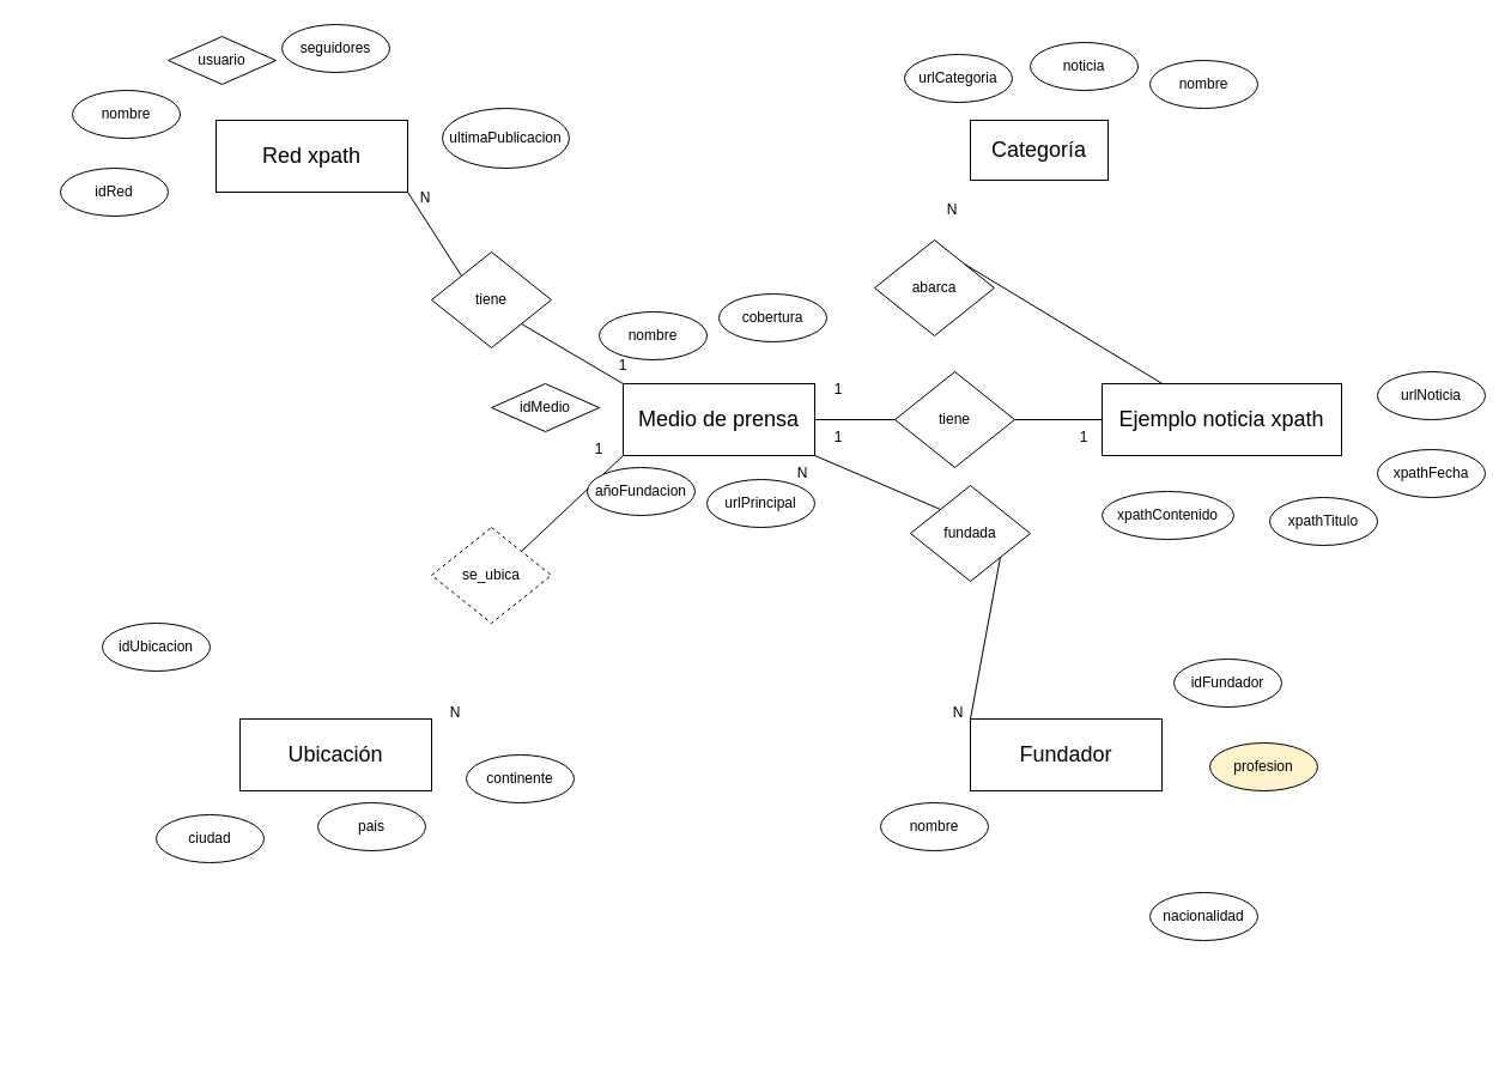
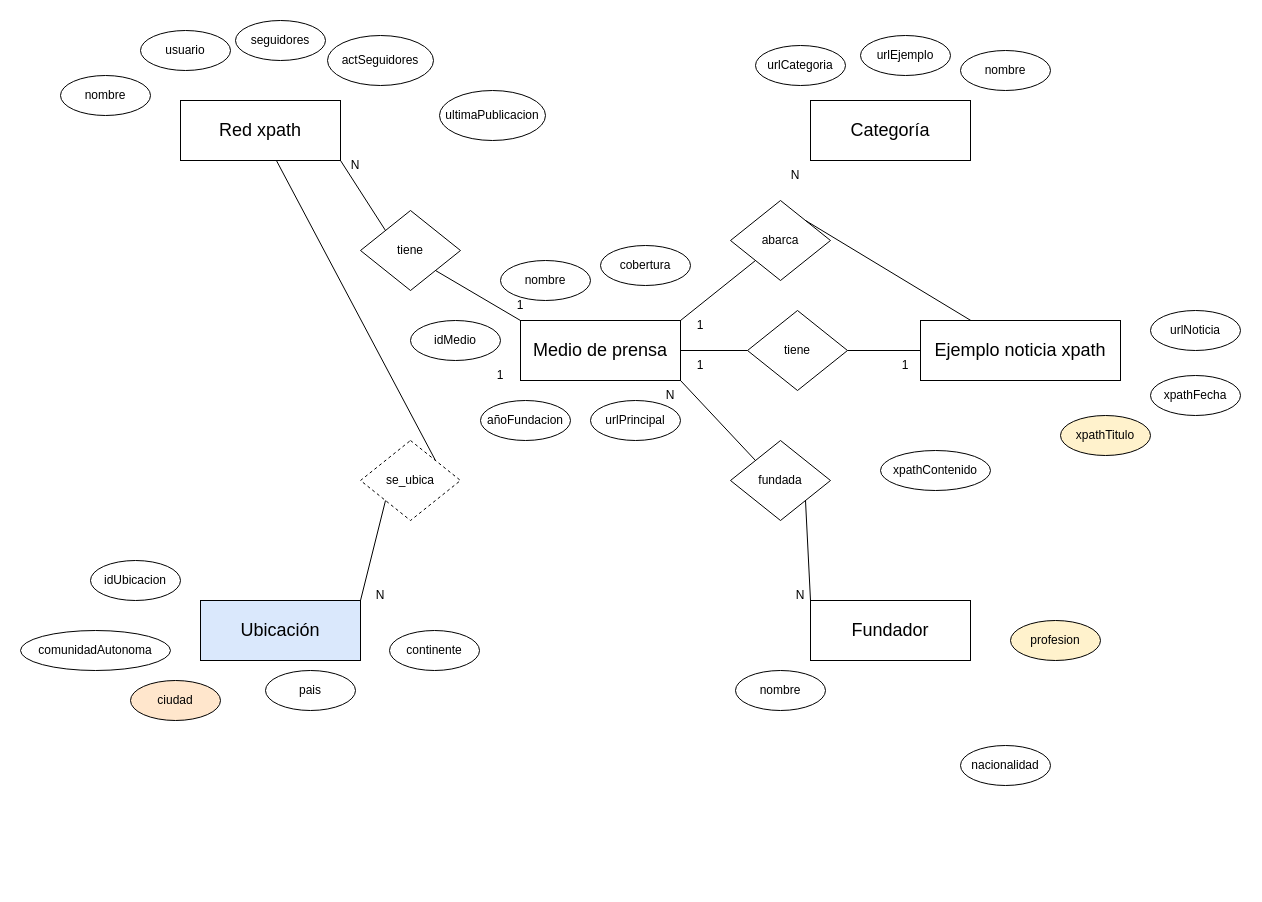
  <mxCell id="0" />
  <mxCell id="1" parent="0" />
  <mxCell id="2" value="&lt;font style=&quot;font-size: 18px;&quot;&gt;Medio de prensa&lt;/font&gt;" style="rounded=0;whiteSpace=wrap;html=1;" parent="1" vertex="1"><mxGeometry x="520" y="320" width="160" height="60" as="geometry" /></mxCell>
- <mxCell id="3" value="&lt;span style=&quot;font-size: 18px;&quot;&gt;Ubicación&lt;/span&gt;" style="rounded=0;whiteSpace=wrap;html=1;" parent="1" vertex="1"><mxGeometry x="200" y="600" width="160" height="60" as="geometry" /></mxCell>
+ <mxCell id="3" value="&lt;span style=&quot;font-size: 18px;&quot;&gt;Ubicación&lt;/span&gt;" style="rounded=0;whiteSpace=wrap;html=1;fillColor=#dae8fc;" parent="1" vertex="1"><mxGeometry x="200" y="600" width="160" height="60" as="geometry" /></mxCell>
  <mxCell id="4" value="&lt;span style=&quot;font-size: 18px;&quot;&gt;Fundador&lt;/span&gt;" style="rounded=0;whiteSpace=wrap;html=1;" parent="1" vertex="1"><mxGeometry x="810" y="600" width="160" height="60" as="geometry" /></mxCell>
  <mxCell id="5" value="&lt;span style=&quot;font-size: 18px;&quot;&gt;Red xpath&lt;/span&gt;" style="rounded=0;whiteSpace=wrap;html=1;" parent="1" vertex="1"><mxGeometry x="180" y="100" width="160" height="60" as="geometry" /></mxCell>
- <mxCell id="6" value="&lt;span style=&quot;font-size: 18px;&quot;&gt;Categoría&lt;/span&gt;" style="rounded=0;whiteSpace=wrap;html=1;" parent="1" vertex="1"><mxGeometry x="810" y="100" width="115" height="50" as="geometry" /></mxCell>
+ <mxCell id="6" value="&lt;span style=&quot;font-size: 18px;&quot;&gt;Categoría&lt;/span&gt;" style="rounded=0;whiteSpace=wrap;html=1;" parent="1" vertex="1"><mxGeometry x="810" y="100" width="160" height="60" as="geometry" /></mxCell>
  <mxCell id="7" value="tiene" style="rhombus;whiteSpace=wrap;html=1;" parent="1" vertex="1"><mxGeometry x="360" y="210" width="100" height="80" as="geometry" /></mxCell>
  <mxCell id="8" value="abarca" style="rhombus;whiteSpace=wrap;html=1;" parent="1" vertex="1"><mxGeometry x="730" width="100" height="80" as="geometry" y="200" /></mxCell>
  <mxCell id="9" value="se_ubica" style="rhombus;whiteSpace=wrap;html=1;dashed=1;" parent="1" vertex="1"><mxGeometry x="360" y="440" width="100" height="80" as="geometry" /></mxCell>
- <mxCell id="10" value="fundada" style="rhombus;whiteSpace=wrap;html=1;" parent="1" vertex="1"><mxGeometry x="760" y="405" width="100" height="80" as="geometry" /></mxCell>
+ <mxCell id="10" value="fundada" style="rhombus;whiteSpace=wrap;html=1;" parent="1" vertex="1"><mxGeometry x="730" y="440" width="100" height="80" as="geometry" /></mxCell>
  <mxCell id="11" value="" style="endArrow=none;html=1;rounded=0;entryX=1;entryY=1;entryDx=0;entryDy=0;exitX=0;exitY=0;exitDx=0;exitDy=0;" parent="1" source="2" target="7" edge="1"><mxGeometry width="50" height="50" relative="1" as="geometry"><mxPoint x="540" y="330" as="sourcePoint" /><mxPoint x="590" y="280" as="targetPoint" /></mxGeometry></mxCell>
  <mxCell id="12" value="" style="endArrow=none;html=1;rounded=0;entryX=1;entryY=1;entryDx=0;entryDy=0;exitX=0;exitY=0;exitDx=0;exitDy=0;" parent="1" source="7" target="5" edge="1"><mxGeometry width="50" height="50" relative="1" as="geometry"><mxPoint x="540" y="330" as="sourcePoint" /><mxPoint x="590" y="280" as="targetPoint" /></mxGeometry></mxCell>
  <mxCell id="13" value="" style="endArrow=none;html=1;rounded=0;exitX=1;exitY=0;exitDx=0;exitDy=0;" parent="1" source="8" target="27" edge="1"><mxGeometry width="50" height="50" relative="1" as="geometry"><mxPoint x="540" y="330" as="sourcePoint" /><mxPoint x="590" y="280" as="targetPoint" /></mxGeometry></mxCell>
- <mxCell id="15" value="" style="endArrow=none;html=1;rounded=0;exitX=1;exitY=0;exitDx=0;exitDy=0;entryX=0;entryY=1;entryDx=0;entryDy=0;" parent="1" source="9" target="2" edge="1"><mxGeometry width="50" height="50" relative="1" as="geometry"><mxPoint x="540" y="330" as="sourcePoint" /><mxPoint x="590" y="280" as="targetPoint" /></mxGeometry></mxCell>
+ <mxCell id="14" value="" style="endArrow=none;html=1;rounded=0;entryX=0;entryY=1;entryDx=0;entryDy=0;exitX=1;exitY=0;exitDx=0;exitDy=0;" parent="1" source="2" target="8" edge="1"><mxGeometry width="50" height="50" relative="1" as="geometry"><mxPoint x="540" y="330" as="sourcePoint" /><mxPoint x="590" y="280" as="targetPoint" /></mxGeometry></mxCell>
+ <mxCell id="15" value="" style="endArrow=none;html=1;rounded=0;exitX=1;exitY=0;exitDx=0;exitDy=0;" parent="1" source="9" target="5" edge="1"><mxGeometry width="50" height="50" relative="1" as="geometry"><mxPoint x="540" y="330" as="sourcePoint" /><mxPoint x="590" y="280" as="targetPoint" /></mxGeometry></mxCell>
+ <mxCell id="16" value="" style="endArrow=none;html=1;rounded=0;exitX=1;exitY=0;exitDx=0;exitDy=0;entryX=0;entryY=1;entryDx=0;entryDy=0;" parent="1" source="3" target="9" edge="1"><mxGeometry width="50" height="50" relative="1" as="geometry"><mxPoint x="540" y="390" as="sourcePoint" /><mxPoint x="590" y="340" as="targetPoint" /></mxGeometry></mxCell>
  <mxCell id="17" value="" style="endArrow=none;html=1;rounded=0;entryX=1;entryY=1;entryDx=0;entryDy=0;exitX=0;exitY=0;exitDx=0;exitDy=0;" parent="1" source="10" target="2" edge="1"><mxGeometry width="50" height="50" relative="1" as="geometry"><mxPoint x="540" y="430" as="sourcePoint" /><mxPoint x="590" y="380" as="targetPoint" /></mxGeometry></mxCell>
  <mxCell id="18" value="" style="endArrow=none;html=1;rounded=0;exitX=0;exitY=0;exitDx=0;exitDy=0;entryX=1;entryY=1;entryDx=0;entryDy=0;" parent="1" source="4" target="10" edge="1"><mxGeometry width="50" height="50" relative="1" as="geometry"><mxPoint x="540" y="430" as="sourcePoint" /><mxPoint x="590" y="380" as="targetPoint" /></mxGeometry></mxCell>
  <mxCell id="19" value="nombre" style="ellipse;whiteSpace=wrap;html=1;" parent="1" vertex="1"><mxGeometry x="735" y="670" width="90" height="40" as="geometry" /></mxCell>
  <mxCell id="20" value="nombre" style="ellipse;whiteSpace=wrap;html=1;" parent="1" vertex="1"><mxGeometry x="60" y="75" width="90" height="40" as="geometry" /></mxCell>
- <mxCell id="21" value="usuario" style="rhombus;whiteSpace=wrap;html=1;" parent="1" vertex="1"><mxGeometry x="140" y="30" width="90" height="40" as="geometry" /></mxCell>
+ <mxCell id="21" value="usuario" style="ellipse;whiteSpace=wrap;html=1;" parent="1" vertex="1"><mxGeometry x="140" y="30" width="90" height="40" as="geometry" /></mxCell>
  <mxCell id="22" value="seguidores" style="ellipse;whiteSpace=wrap;html=1;" parent="1" vertex="1"><mxGeometry x="235" y="20" width="90" height="40" as="geometry" /></mxCell>
+ <mxCell id="23" value="actSeguidores" style="ellipse;whiteSpace=wrap;html=1;" parent="1" vertex="1"><mxGeometry x="327" y="35" width="106" height="50" as="geometry" /></mxCell>
  <mxCell id="24" value="nombre" style="ellipse;whiteSpace=wrap;html=1;" parent="1" vertex="1"><mxGeometry x="960" y="50" width="90" height="40" as="geometry" /></mxCell>
  <mxCell id="25" value="urlPrincipal" style="ellipse;whiteSpace=wrap;html=1;" parent="1" vertex="1"><mxGeometry x="590" y="400" width="90" height="40" as="geometry" /></mxCell>
- <mxCell id="26" value="noticia" style="ellipse;whiteSpace=wrap;html=1;" parent="1" vertex="1"><mxGeometry x="860" y="35" width="90" height="40" as="geometry" /></mxCell>
+ <mxCell id="26" value="urlEjemplo" style="ellipse;whiteSpace=wrap;html=1;" parent="1" vertex="1"><mxGeometry x="860" y="35" width="90" height="40" as="geometry" /></mxCell>
  <mxCell id="27" value="&lt;span style=&quot;font-size: 18px;&quot;&gt;Ejemplo noticia xpath&lt;/span&gt;" style="rounded=0;whiteSpace=wrap;html=1;" parent="1" vertex="1"><mxGeometry x="920" y="320" width="200" height="60" as="geometry" /></mxCell>
+ <mxCell id="28" value="comunidadAutonoma" style="ellipse;whiteSpace=wrap;html=1;" parent="1" vertex="1"><mxGeometry x="20" y="630" width="150" height="40" as="geometry" /></mxCell>
  <mxCell id="29" value="nacionalidad" style="ellipse;whiteSpace=wrap;html=1;" parent="1" vertex="1"><mxGeometry x="960" y="745" width="90" height="40" as="geometry" /></mxCell>
  <mxCell id="30" value="profesion" style="ellipse;whiteSpace=wrap;html=1;fillColor=#fff2cc;" parent="1" vertex="1"><mxGeometry x="1010" y="620" width="90" height="40" as="geometry" /></mxCell>
- <mxCell id="31" value="ciudad" style="ellipse;whiteSpace=wrap;html=1;" parent="1" vertex="1"><mxGeometry x="130" y="680" width="90" height="40" as="geometry" /></mxCell>
+ <mxCell id="31" value="ciudad" style="ellipse;whiteSpace=wrap;html=1;fillColor=#ffe6cc;" parent="1" vertex="1"><mxGeometry x="130" y="680" width="90" height="40" as="geometry" /></mxCell>
  <mxCell id="32" value="tiene" style="rhombus;whiteSpace=wrap;html=1;" parent="1" vertex="1"><mxGeometry x="747" y="310" width="100" height="80" as="geometry" /></mxCell>
  <mxCell id="33" value="" style="endArrow=none;html=1;rounded=0;exitX=1;exitY=0.5;exitDx=0;exitDy=0;entryX=0;entryY=0.5;entryDx=0;entryDy=0;" parent="1" source="2" target="32" edge="1"><mxGeometry width="50" height="50" relative="1" as="geometry"><mxPoint x="730" y="310" as="sourcePoint" /><mxPoint x="780" y="260" as="targetPoint" /></mxGeometry></mxCell>
  <mxCell id="34" value="" style="endArrow=none;html=1;rounded=0;entryX=0;entryY=0.5;entryDx=0;entryDy=0;exitX=1;exitY=0.5;exitDx=0;exitDy=0;" parent="1" source="32" target="27" edge="1"><mxGeometry width="50" height="50" relative="1" as="geometry"><mxPoint x="730" y="310" as="sourcePoint" /><mxPoint x="780" y="260" as="targetPoint" /></mxGeometry></mxCell>
  <mxCell id="35" value="N" style="text;html=1;strokeColor=none;fillColor=none;align=center;verticalAlign=middle;whiteSpace=wrap;rounded=0;" parent="1" vertex="1"><mxGeometry x="325" y="150" width="60" height="30" as="geometry" /></mxCell>
  <mxCell id="36" value="1" style="text;html=1;strokeColor=none;fillColor=none;align=center;verticalAlign=middle;whiteSpace=wrap;rounded=0;" parent="1" vertex="1"><mxGeometry x="490" y="290" width="60" height="30" as="geometry" /></mxCell>
  <mxCell id="37" value="1" style="text;html=1;strokeColor=none;fillColor=none;align=center;verticalAlign=middle;whiteSpace=wrap;rounded=0;" parent="1" vertex="1"><mxGeometry x="470" y="360" width="60" height="30" as="geometry" /></mxCell>
  <mxCell id="38" value="N" style="text;html=1;strokeColor=none;fillColor=none;align=center;verticalAlign=middle;whiteSpace=wrap;rounded=0;" parent="1" vertex="1"><mxGeometry x="640" y="380" width="60" height="30" as="geometry" /></mxCell>
  <mxCell id="39" value="1" style="text;html=1;strokeColor=none;fillColor=none;align=center;verticalAlign=middle;whiteSpace=wrap;rounded=0;" parent="1" vertex="1"><mxGeometry x="670" y="350" width="60" height="30" as="geometry" /></mxCell>
  <mxCell id="40" value="N" style="text;html=1;strokeColor=none;fillColor=none;align=center;verticalAlign=middle;whiteSpace=wrap;rounded=0;" parent="1" vertex="1"><mxGeometry x="765" y="160" width="60" height="30" as="geometry" /></mxCell>
  <mxCell id="41" value="1" style="text;html=1;strokeColor=none;fillColor=none;align=center;verticalAlign=middle;whiteSpace=wrap;rounded=0;" parent="1" vertex="1"><mxGeometry x="875" y="350" width="60" height="30" as="geometry" /></mxCell>
  <mxCell id="42" value="N" style="text;html=1;strokeColor=none;fillColor=none;align=center;verticalAlign=middle;whiteSpace=wrap;rounded=0;" parent="1" vertex="1"><mxGeometry x="770" y="580" width="60" height="30" as="geometry" /></mxCell>
  <mxCell id="43" value="N" style="text;html=1;strokeColor=none;fillColor=none;align=center;verticalAlign=middle;whiteSpace=wrap;rounded=0;" parent="1" vertex="1"><mxGeometry x="350" y="580" width="60" height="30" as="geometry" /></mxCell>
  <mxCell id="44" value="1" style="text;html=1;strokeColor=none;fillColor=none;align=center;verticalAlign=middle;whiteSpace=wrap;rounded=0;" parent="1" vertex="1"><mxGeometry x="670" y="310" width="60" height="30" as="geometry" /></mxCell>
  <mxCell id="45" value="urlNoticia" style="ellipse;whiteSpace=wrap;html=1;" parent="1" vertex="1"><mxGeometry x="1150" y="310" width="90" height="40" as="geometry" /></mxCell>
  <mxCell id="46" value="xpathFecha" style="ellipse;whiteSpace=wrap;html=1;" parent="1" vertex="1"><mxGeometry x="1150" y="375" width="90" height="40" as="geometry" /></mxCell>
- <mxCell id="47" value="xpathTitulo" style="ellipse;whiteSpace=wrap;html=1;" parent="1" vertex="1"><mxGeometry x="1060" y="415" width="90" height="40" as="geometry" /></mxCell>
- <mxCell id="48" value="xpathContenido" style="ellipse;whiteSpace=wrap;html=1;" parent="1" vertex="1"><mxGeometry x="920" y="410" width="110" height="40" as="geometry" /></mxCell>
- <mxCell id="49" value="ultimaPublicacion" style="ellipse;whiteSpace=wrap;html=1;" parent="1" vertex="1"><mxGeometry x="369" y="90" width="106" height="50" as="geometry" /></mxCell>
- <mxCell id="50" value="idRed" style="ellipse;whiteSpace=wrap;html=1;" parent="1" vertex="1"><mxGeometry x="50" y="140" width="90" height="40" as="geometry" /></mxCell>
- <mxCell id="51" value="idMedio" style="rhombus;whiteSpace=wrap;html=1;" parent="1" vertex="1"><mxGeometry x="410" y="320" width="90" height="40" as="geometry" /></mxCell>
+ <mxCell id="47" value="xpathTitulo" style="ellipse;whiteSpace=wrap;html=1;fillColor=#fff2cc;" parent="1" vertex="1"><mxGeometry x="1060" y="415" width="90" height="40" as="geometry" /></mxCell>
+ <mxCell id="48" value="xpathContenido" style="ellipse;whiteSpace=wrap;html=1;" parent="1" vertex="1"><mxGeometry x="880" y="450" width="110" height="40" as="geometry" /></mxCell>
+ <mxCell id="49" value="ultimaPublicacion" style="ellipse;whiteSpace=wrap;html=1;" parent="1" vertex="1"><mxGeometry x="439" y="90" width="106" height="50" as="geometry" /></mxCell>
+ <mxCell id="51" value="idMedio" style="ellipse;whiteSpace=wrap;html=1;" parent="1" vertex="1"><mxGeometry x="410" y="320" width="90" height="40" as="geometry" /></mxCell>
  <mxCell id="52" value="nombre" style="ellipse;whiteSpace=wrap;html=1;" parent="1" vertex="1"><mxGeometry x="500" y="260" width="90" height="40" as="geometry" /></mxCell>
- <mxCell id="53" value="añoFundacion" style="ellipse;whiteSpace=wrap;html=1;" parent="1" vertex="1"><mxGeometry x="490" y="390" width="90" height="40" as="geometry" /></mxCell>
+ <mxCell id="53" value="añoFundacion" style="ellipse;whiteSpace=wrap;html=1;" parent="1" vertex="1"><mxGeometry x="480" y="400" width="90" height="40" as="geometry" /></mxCell>
  <mxCell id="54" value="cobertura" style="ellipse;whiteSpace=wrap;html=1;" parent="1" vertex="1"><mxGeometry x="600" y="245" width="90" height="40" as="geometry" /></mxCell>
  <mxCell id="55" value="pais" style="ellipse;whiteSpace=wrap;html=1;" parent="1" vertex="1"><mxGeometry x="265" y="670" width="90" height="40" as="geometry" /></mxCell>
  <mxCell id="56" value="continente" style="ellipse;whiteSpace=wrap;html=1;" parent="1" vertex="1"><mxGeometry x="389" y="630" width="90" height="40" as="geometry" /></mxCell>
- <mxCell id="57" value="idFundador" style="ellipse;whiteSpace=wrap;html=1;" parent="1" vertex="1"><mxGeometry x="980" y="550" width="90" height="40" as="geometry" /></mxCell>
- <mxCell id="58" value="idUbicacion" style="ellipse;whiteSpace=wrap;html=1;" parent="1" vertex="1"><mxGeometry x="85" y="520" width="90" height="40" as="geometry" /></mxCell>
+ <mxCell id="58" value="idUbicacion" style="ellipse;whiteSpace=wrap;html=1;" parent="1" vertex="1"><mxGeometry x="90" y="560" width="90" height="40" as="geometry" /></mxCell>
  <mxCell id="59" value="&lt;div style=&quot;text-align: left;&quot;&gt;&lt;/div&gt;&lt;font size=&quot;3&quot;&gt;&lt;br&gt;&lt;/font&gt;" style="text;html=1;align=center;verticalAlign=middle;resizable=0;points=[];autosize=1;strokeColor=none;fillColor=none;" parent="1" vertex="1"><mxGeometry x="510" y="850" width="20" height="30" as="geometry" /></mxCell>
  <mxCell id="60" value="urlCategoria" style="ellipse;whiteSpace=wrap;html=1;" vertex="1" parent="1"><mxGeometry x="755" y="45" width="90" height="40" as="geometry" /></mxCell>
